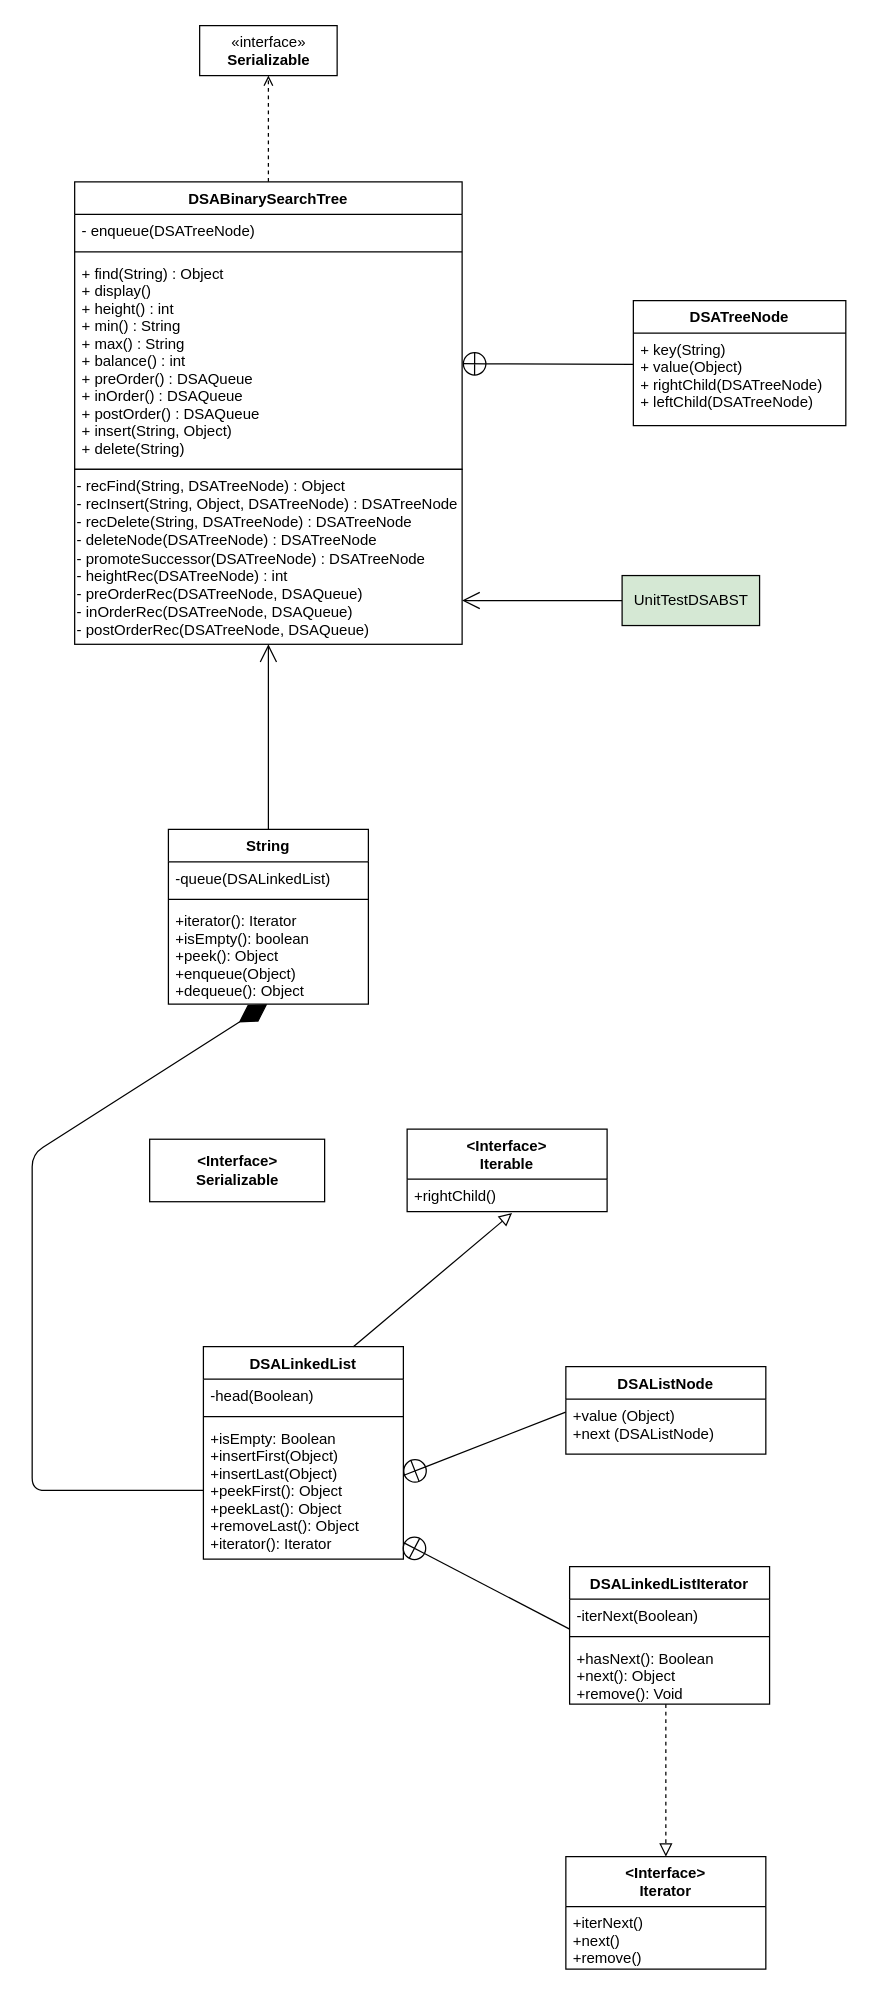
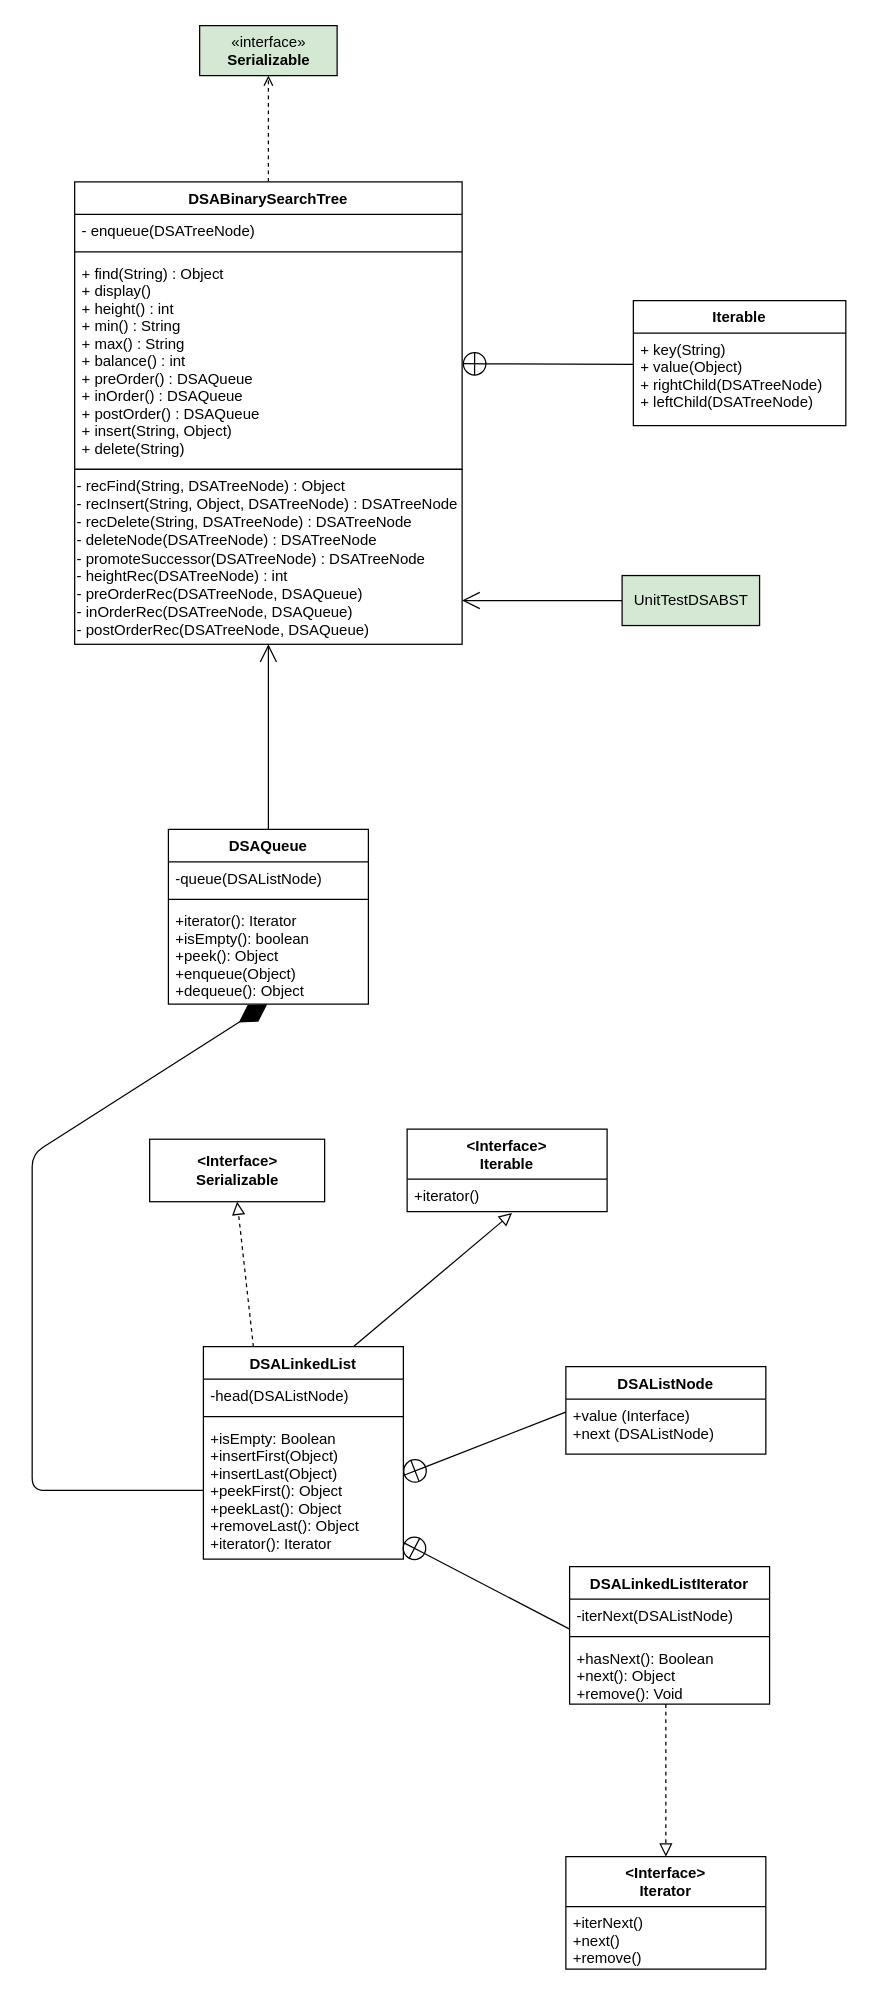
  <mxCell id="0" />
  <mxCell id="1" parent="0" />
  <mxCell id="2" value="DSABinarySearchTree" style="swimlane;fontStyle=1;align=center;verticalAlign=top;childLayout=stackLayout;horizontal=1;startSize=26;horizontalStack=0;resizeParent=1;resizeParentMax=0;resizeLast=0;collapsible=1;marginBottom=0;" parent="1" vertex="1"><mxGeometry x="54" y="145" width="310" height="230" as="geometry" /></mxCell>
  <mxCell id="3" value="- enqueue(DSATreeNode)" style="text;strokeColor=none;fillColor=none;align=left;verticalAlign=top;spacingLeft=4;spacingRight=4;overflow=hidden;rotatable=0;points=[[0,0.5],[1,0.5]];portConstraint=eastwest;" parent="2" vertex="1"><mxGeometry y="26" width="310" height="26" as="geometry" /></mxCell>
  <mxCell id="4" value="" style="line;strokeWidth=1;fillColor=none;align=left;verticalAlign=middle;spacingTop=-1;spacingLeft=3;spacingRight=3;rotatable=0;labelPosition=right;points=[];portConstraint=eastwest;" parent="2" vertex="1"><mxGeometry y="52" width="310" height="8" as="geometry" /></mxCell>
  <mxCell id="5" value="+ find(String) : Object&#10;+ display()&#10;+ height() : int&#10;+ min() : String &#10;+ max() : String&#10;+ balance() : int&#10;+ preOrder() : DSAQueue&#10;+ inOrder() : DSAQueue&#10;+ postOrder() : DSAQueue&#10;+ insert(String, Object)&#10;+ delete(String) &#10;&#10; recFind(String,DSATreeNode&#10;&#10;" style="text;strokeColor=none;fillColor=none;align=left;verticalAlign=top;spacingLeft=4;spacingRight=4;overflow=hidden;rotatable=0;points=[[0,0.5],[1,0.5]];portConstraint=eastwest;" parent="2" vertex="1"><mxGeometry y="60" width="310" height="170" as="geometry" /></mxCell>
  <mxCell id="6" value="- recFind(String, DSATreeNode) : Object&lt;br&gt;- recInsert(String, Object, DSATreeNode) : DSATreeNode&lt;br&gt;- recDelete(String, DSATreeNode) : DSATreeNode&lt;br&gt;- deleteNode(DSATreeNode) : DSATreeNode&lt;br&gt;- promoteSuccessor(DSATreeNode) : DSATreeNode&lt;br&gt;- heightRec(DSATreeNode) : int&lt;br&gt;- preOrderRec(DSATreeNode, DSAQueue)&amp;nbsp;&lt;br&gt;- inOrderRec(DSATreeNode, DSAQueue)&lt;br&gt;- postOrderRec(DSATreeNode, DSAQueue)&lt;br&gt;&lt;br&gt;&amp;nbsp;" style="html=1;align=left;verticalAlign=top;" parent="1" vertex="1"><mxGeometry x="54" y="375" width="310" height="140" as="geometry" /></mxCell>
  <mxCell id="7" value="" style="endArrow=circlePlus;startArrow=none;endFill=0;startFill=0;endSize=8;html=1;labelBackgroundColor=none;" parent="1" target="5" edge="1"><mxGeometry width="160" relative="1" as="geometry"><mxPoint x="501" y="291" as="sourcePoint" /><mxPoint x="554" y="315" as="targetPoint" /><Array as="points" /></mxGeometry></mxCell>
- <mxCell id="8" value="DSATreeNode" style="swimlane;fontStyle=1;align=center;verticalAlign=top;childLayout=stackLayout;horizontal=1;startSize=26;horizontalStack=0;resizeParent=1;resizeParentMax=0;resizeLast=0;collapsible=1;marginBottom=0;" parent="1" vertex="1"><mxGeometry x="501" y="240" width="170" height="100" as="geometry" /></mxCell>
+ <mxCell id="8" value="Iterable" style="swimlane;fontStyle=1;align=center;verticalAlign=top;childLayout=stackLayout;horizontal=1;startSize=26;horizontalStack=0;resizeParent=1;resizeParentMax=0;resizeLast=0;collapsible=1;marginBottom=0;" parent="1" vertex="1"><mxGeometry x="501" y="240" width="170" height="100" as="geometry" /></mxCell>
  <mxCell id="9" value="+ key(String)&#10;+ value(Object)&#10;+ rightChild(DSATreeNode)&#10;+ leftChild(DSATreeNode)" style="text;strokeColor=none;fillColor=none;align=left;verticalAlign=top;spacingLeft=4;spacingRight=4;overflow=hidden;rotatable=0;points=[[0,0.5],[1,0.5]];portConstraint=eastwest;" parent="8" vertex="1"><mxGeometry y="26" width="170" height="74" as="geometry" /></mxCell>
  <mxCell id="10" value="" style="html=1;verticalAlign=bottom;labelBackgroundColor=none;endArrow=open;endFill=0;dashed=1;exitX=0.5;exitY=0;exitDx=0;exitDy=0;" parent="1" source="2" edge="1"><mxGeometry width="160" relative="1" as="geometry"><mxPoint x="204" y="130" as="sourcePoint" /><mxPoint x="209" y="60" as="targetPoint" /></mxGeometry></mxCell>
- <mxCell id="11" value="«interface»&lt;br&gt;&lt;b&gt;Serializable&lt;/b&gt;" style="html=1;verticalAlign=top;" parent="1" vertex="1"><mxGeometry x="154" y="20" width="110" height="40" as="geometry" /></mxCell>
+ <mxCell id="11" value="«interface»&lt;br&gt;&lt;b&gt;Serializable&lt;/b&gt;" style="html=1;verticalAlign=top;fillColor=#d5e8d4;" parent="1" vertex="1"><mxGeometry x="154" y="20" width="110" height="40" as="geometry" /></mxCell>
  <mxCell id="12" value="DSALinkedList" style="swimlane;fontStyle=1;align=center;verticalAlign=top;childLayout=stackLayout;horizontal=1;startSize=26;horizontalStack=0;resizeParent=1;resizeParentMax=0;resizeLast=0;collapsible=1;marginBottom=0;" vertex="1" parent="1"><mxGeometry x="157" y="1077" width="160" height="170" as="geometry" /></mxCell>
- <mxCell id="13" value="-head(Boolean)" style="text;strokeColor=none;fillColor=none;align=left;verticalAlign=top;spacingLeft=4;spacingRight=4;overflow=hidden;rotatable=0;points=[[0,0.5],[1,0.5]];portConstraint=eastwest;" vertex="1" parent="12"><mxGeometry y="26" width="160" height="26" as="geometry" /></mxCell>
+ <mxCell id="13" value="-head(DSAListNode)" style="text;strokeColor=none;fillColor=none;align=left;verticalAlign=top;spacingLeft=4;spacingRight=4;overflow=hidden;rotatable=0;points=[[0,0.5],[1,0.5]];portConstraint=eastwest;" vertex="1" parent="12"><mxGeometry y="26" width="160" height="26" as="geometry" /></mxCell>
  <mxCell id="14" value="" style="line;strokeWidth=1;fillColor=none;align=left;verticalAlign=middle;spacingTop=-1;spacingLeft=3;spacingRight=3;rotatable=0;labelPosition=right;points=[];portConstraint=eastwest;" vertex="1" parent="12"><mxGeometry y="52" width="160" height="8" as="geometry" /></mxCell>
  <mxCell id="15" value="+isEmpty: Boolean&#10;+insertFirst(Object)&#10;+insertLast(Object)&#10;+peekFirst(): Object&#10;+peekLast(): Object&#10;+removeLast(): Object&#10;+iterator(): Iterator&#10;&#10;" style="text;strokeColor=none;fillColor=none;align=left;verticalAlign=top;spacingLeft=4;spacingRight=4;overflow=hidden;rotatable=0;points=[[0,0.5],[1,0.5]];portConstraint=eastwest;" vertex="1" parent="12"><mxGeometry y="60" width="160" height="110" as="geometry" /></mxCell>
  <mxCell id="16" value="" style="endArrow=circlePlus;startArrow=none;endFill=0;startFill=0;endSize=8;html=1;labelBackgroundColor=none;exitX=-0.001;exitY=0.234;exitDx=0;exitDy=0;exitPerimeter=0;" edge="1" parent="1" source="18"><mxGeometry width="160" relative="1" as="geometry"><mxPoint x="487" y="1180" as="sourcePoint" /><mxPoint x="317" y="1180" as="targetPoint" /></mxGeometry></mxCell>
  <mxCell id="17" value="DSAListNode" style="swimlane;fontStyle=1;align=center;verticalAlign=top;childLayout=stackLayout;horizontal=1;startSize=26;horizontalStack=0;resizeParent=1;resizeParentMax=0;resizeLast=0;collapsible=1;marginBottom=0;" vertex="1" parent="1"><mxGeometry x="447" y="1093" width="160" height="70" as="geometry" /></mxCell>
- <mxCell id="18" value="+value (Object)&#10;+next (DSAListNode)&#10;" style="text;strokeColor=none;fillColor=none;align=left;verticalAlign=top;spacingLeft=4;spacingRight=4;overflow=hidden;rotatable=0;points=[[0,0.5],[1,0.5]];portConstraint=eastwest;" vertex="1" parent="17"><mxGeometry y="26" width="160" height="44" as="geometry" /></mxCell>
+ <mxCell id="18" value="+value (Interface)&#10;+next (DSAListNode)&#10;" style="text;strokeColor=none;fillColor=none;align=left;verticalAlign=top;spacingLeft=4;spacingRight=4;overflow=hidden;rotatable=0;points=[[0,0.5],[1,0.5]];portConstraint=eastwest;" vertex="1" parent="17"><mxGeometry y="26" width="160" height="44" as="geometry" /></mxCell>
  <mxCell id="19" value="" style="endArrow=circlePlus;startArrow=none;endFill=0;startFill=0;endSize=8;html=1;labelBackgroundColor=none;exitX=0;exitY=0.923;exitDx=0;exitDy=0;exitPerimeter=0;" edge="1" parent="1" source="21" target="15"><mxGeometry width="160" relative="1" as="geometry"><mxPoint x="467" y="1277" as="sourcePoint" /><mxPoint x="427" y="1287" as="targetPoint" /></mxGeometry></mxCell>
  <mxCell id="20" value="DSALinkedListIterator" style="swimlane;fontStyle=1;align=center;verticalAlign=top;childLayout=stackLayout;horizontal=1;startSize=26;horizontalStack=0;resizeParent=1;resizeParentMax=0;resizeLast=0;collapsible=1;marginBottom=0;" vertex="1" parent="1"><mxGeometry x="450" y="1253" width="160" height="110" as="geometry" /></mxCell>
- <mxCell id="21" value="-iterNext(Boolean)" style="text;strokeColor=none;fillColor=none;align=left;verticalAlign=top;spacingLeft=4;spacingRight=4;overflow=hidden;rotatable=0;points=[[0,0.5],[1,0.5]];portConstraint=eastwest;" vertex="1" parent="20"><mxGeometry y="26" width="160" height="26" as="geometry" /></mxCell>
+ <mxCell id="21" value="-iterNext(DSAListNode)" style="text;strokeColor=none;fillColor=none;align=left;verticalAlign=top;spacingLeft=4;spacingRight=4;overflow=hidden;rotatable=0;points=[[0,0.5],[1,0.5]];portConstraint=eastwest;" vertex="1" parent="20"><mxGeometry y="26" width="160" height="26" as="geometry" /></mxCell>
  <mxCell id="22" value="" style="line;strokeWidth=1;fillColor=none;align=left;verticalAlign=middle;spacingTop=-1;spacingLeft=3;spacingRight=3;rotatable=0;labelPosition=right;points=[];portConstraint=eastwest;" vertex="1" parent="20"><mxGeometry y="52" width="160" height="8" as="geometry" /></mxCell>
  <mxCell id="23" value="+hasNext(): Boolean&#10;+next(): Object&#10;+remove(): Void&#10;" style="text;strokeColor=none;fillColor=none;align=left;verticalAlign=top;spacingLeft=4;spacingRight=4;overflow=hidden;rotatable=0;points=[[0,0.5],[1,0.5]];portConstraint=eastwest;" vertex="1" parent="20"><mxGeometry y="60" width="160" height="50" as="geometry" /></mxCell>
  <mxCell id="24" value="&lt;Interface&gt;&#10;Iterator&#10;" style="swimlane;fontStyle=1;align=center;verticalAlign=top;childLayout=stackLayout;horizontal=1;startSize=40;horizontalStack=0;resizeParent=1;resizeParentMax=0;resizeLast=0;collapsible=1;marginBottom=0;" vertex="1" parent="1"><mxGeometry x="447" y="1485" width="160" height="90" as="geometry" /></mxCell>
  <mxCell id="25" value="+iterNext()&#10;+next()&#10;+remove()&#10;" style="text;strokeColor=none;fillColor=none;align=left;verticalAlign=top;spacingLeft=4;spacingRight=4;overflow=hidden;rotatable=0;points=[[0,0.5],[1,0.5]];portConstraint=eastwest;" vertex="1" parent="24"><mxGeometry y="40" width="160" height="50" as="geometry" /></mxCell>
  <mxCell id="26" value="&lt;Interface&gt;&#10;Iterable&#10;" style="swimlane;fontStyle=1;align=center;verticalAlign=top;childLayout=stackLayout;horizontal=1;startSize=40;horizontalStack=0;resizeParent=1;resizeParentMax=0;resizeLast=0;collapsible=1;marginBottom=0;" vertex="1" parent="1"><mxGeometry x="320" y="903" width="160" height="66" as="geometry" /></mxCell>
- <mxCell id="27" value="+rightChild()" style="text;strokeColor=none;fillColor=none;align=left;verticalAlign=top;spacingLeft=4;spacingRight=4;overflow=hidden;rotatable=0;points=[[0,0.5],[1,0.5]];portConstraint=eastwest;" vertex="1" parent="26"><mxGeometry y="40" width="160" height="26" as="geometry" /></mxCell>
+ <mxCell id="27" value="+iterator()" style="text;strokeColor=none;fillColor=none;align=left;verticalAlign=top;spacingLeft=4;spacingRight=4;overflow=hidden;rotatable=0;points=[[0,0.5],[1,0.5]];portConstraint=eastwest;" vertex="1" parent="26"><mxGeometry y="40" width="160" height="26" as="geometry" /></mxCell>
  <mxCell id="28" value="&lt;b&gt;&amp;lt;Interface&amp;gt;&lt;br&gt;Serializable&lt;/b&gt;" style="html=1;" vertex="1" parent="1"><mxGeometry x="114" y="911" width="140" height="50" as="geometry" /></mxCell>
- <mxCell id="29" value="String" style="swimlane;fontStyle=1;align=center;verticalAlign=top;childLayout=stackLayout;horizontal=1;startSize=26;horizontalStack=0;resizeParent=1;resizeParentMax=0;resizeLast=0;collapsible=1;marginBottom=0;" vertex="1" parent="1"><mxGeometry x="129" y="663" width="160" height="140" as="geometry" /></mxCell>
- <mxCell id="30" value="-queue(DSALinkedList)" style="text;strokeColor=none;fillColor=none;align=left;verticalAlign=top;spacingLeft=4;spacingRight=4;overflow=hidden;rotatable=0;points=[[0,0.5],[1,0.5]];portConstraint=eastwest;" vertex="1" parent="29"><mxGeometry y="26" width="160" height="26" as="geometry" /></mxCell>
+ <mxCell id="29" value="DSAQueue" style="swimlane;fontStyle=1;align=center;verticalAlign=top;childLayout=stackLayout;horizontal=1;startSize=26;horizontalStack=0;resizeParent=1;resizeParentMax=0;resizeLast=0;collapsible=1;marginBottom=0;" vertex="1" parent="1"><mxGeometry x="129" y="663" width="160" height="140" as="geometry" /></mxCell>
+ <mxCell id="30" value="-queue(DSAListNode)" style="text;strokeColor=none;fillColor=none;align=left;verticalAlign=top;spacingLeft=4;spacingRight=4;overflow=hidden;rotatable=0;points=[[0,0.5],[1,0.5]];portConstraint=eastwest;" vertex="1" parent="29"><mxGeometry y="26" width="160" height="26" as="geometry" /></mxCell>
  <mxCell id="31" value="" style="line;strokeWidth=1;fillColor=none;align=left;verticalAlign=middle;spacingTop=-1;spacingLeft=3;spacingRight=3;rotatable=0;labelPosition=right;points=[];portConstraint=eastwest;" vertex="1" parent="29"><mxGeometry y="52" width="160" height="8" as="geometry" /></mxCell>
  <mxCell id="32" value="+iterator(): Iterator&#10;+isEmpty(): boolean&#10;+peek(): Object&#10;+enqueue(Object)&#10;+dequeue(): Object&#10;&#10;" style="text;strokeColor=none;fillColor=none;align=left;verticalAlign=top;spacingLeft=4;spacingRight=4;overflow=hidden;rotatable=0;points=[[0,0.5],[1,0.5]];portConstraint=eastwest;" vertex="1" parent="29"><mxGeometry y="60" width="160" height="80" as="geometry" /></mxCell>
  <mxCell id="33" value="" style="endArrow=diamondThin;endFill=1;endSize=24;html=1;exitX=0;exitY=0.5;exitDx=0;exitDy=0;entryX=0.494;entryY=1;entryDx=0;entryDy=0;entryPerimeter=0;" edge="1" parent="1" source="15" target="32"><mxGeometry width="160" relative="1" as="geometry"><mxPoint x="250" y="833" as="sourcePoint" /><mxPoint x="249" y="753" as="targetPoint" /><Array as="points"><mxPoint x="20" y="1192" /><mxPoint x="20" y="923" /></Array></mxGeometry></mxCell>
+ <mxCell id="34" value="" style="endArrow=block;startArrow=none;endFill=0;startFill=0;endSize=8;html=1;verticalAlign=bottom;dashed=1;labelBackgroundColor=none;exitX=0.25;exitY=0;exitDx=0;exitDy=0;entryX=0.5;entryY=1;entryDx=0;entryDy=0;" edge="1" parent="1" source="12" target="28"><mxGeometry width="160" relative="1" as="geometry"><mxPoint x="250" y="833" as="sourcePoint" /><mxPoint x="190" y="963" as="targetPoint" /></mxGeometry></mxCell>
  <mxCell id="35" value="" style="endArrow=block;startArrow=none;endFill=0;startFill=0;endSize=8;html=1;verticalAlign=bottom;dashed=0;labelBackgroundColor=none;exitX=0.75;exitY=0;exitDx=0;exitDy=0;entryX=0.525;entryY=1.038;entryDx=0;entryDy=0;entryPerimeter=0;" edge="1" parent="1" source="12" target="27"><mxGeometry width="160" relative="1" as="geometry"><mxPoint x="277" y="1117" as="sourcePoint" /><mxPoint x="270" y="1003" as="targetPoint" /></mxGeometry></mxCell>
  <mxCell id="36" value="" style="endArrow=block;startArrow=none;endFill=0;startFill=0;endSize=8;html=1;verticalAlign=bottom;dashed=1;labelBackgroundColor=none;entryX=0.5;entryY=0;entryDx=0;entryDy=0;" edge="1" parent="1" target="24"><mxGeometry width="160" relative="1" as="geometry"><mxPoint x="527" y="1363" as="sourcePoint" /><mxPoint x="480" y="1295.988" as="targetPoint" /></mxGeometry></mxCell>
  <mxCell id="37" value="" style="endArrow=open;endFill=1;endSize=12;html=1;entryX=0.5;entryY=1;entryDx=0;entryDy=0;exitX=0.5;exitY=0;exitDx=0;exitDy=0;" edge="1" parent="1" source="29" target="6"><mxGeometry width="160" relative="1" as="geometry"><mxPoint x="250" y="653" as="sourcePoint" /><mxPoint x="410" y="653" as="targetPoint" /></mxGeometry></mxCell>
  <mxCell id="38" value="" style="endArrow=open;endFill=1;endSize=12;html=1;entryX=1;entryY=0.75;entryDx=0;entryDy=0;" edge="1" parent="1" target="6"><mxGeometry width="160" relative="1" as="geometry"><mxPoint x="492" y="480" as="sourcePoint" /><mxPoint x="572" y="180" as="targetPoint" /></mxGeometry></mxCell>
  <mxCell id="39" value="UnitTestDSABST" style="html=1;fillColor=#d5e8d4;" vertex="1" parent="1"><mxGeometry x="492" y="460" width="110" height="40" as="geometry" /></mxCell>
